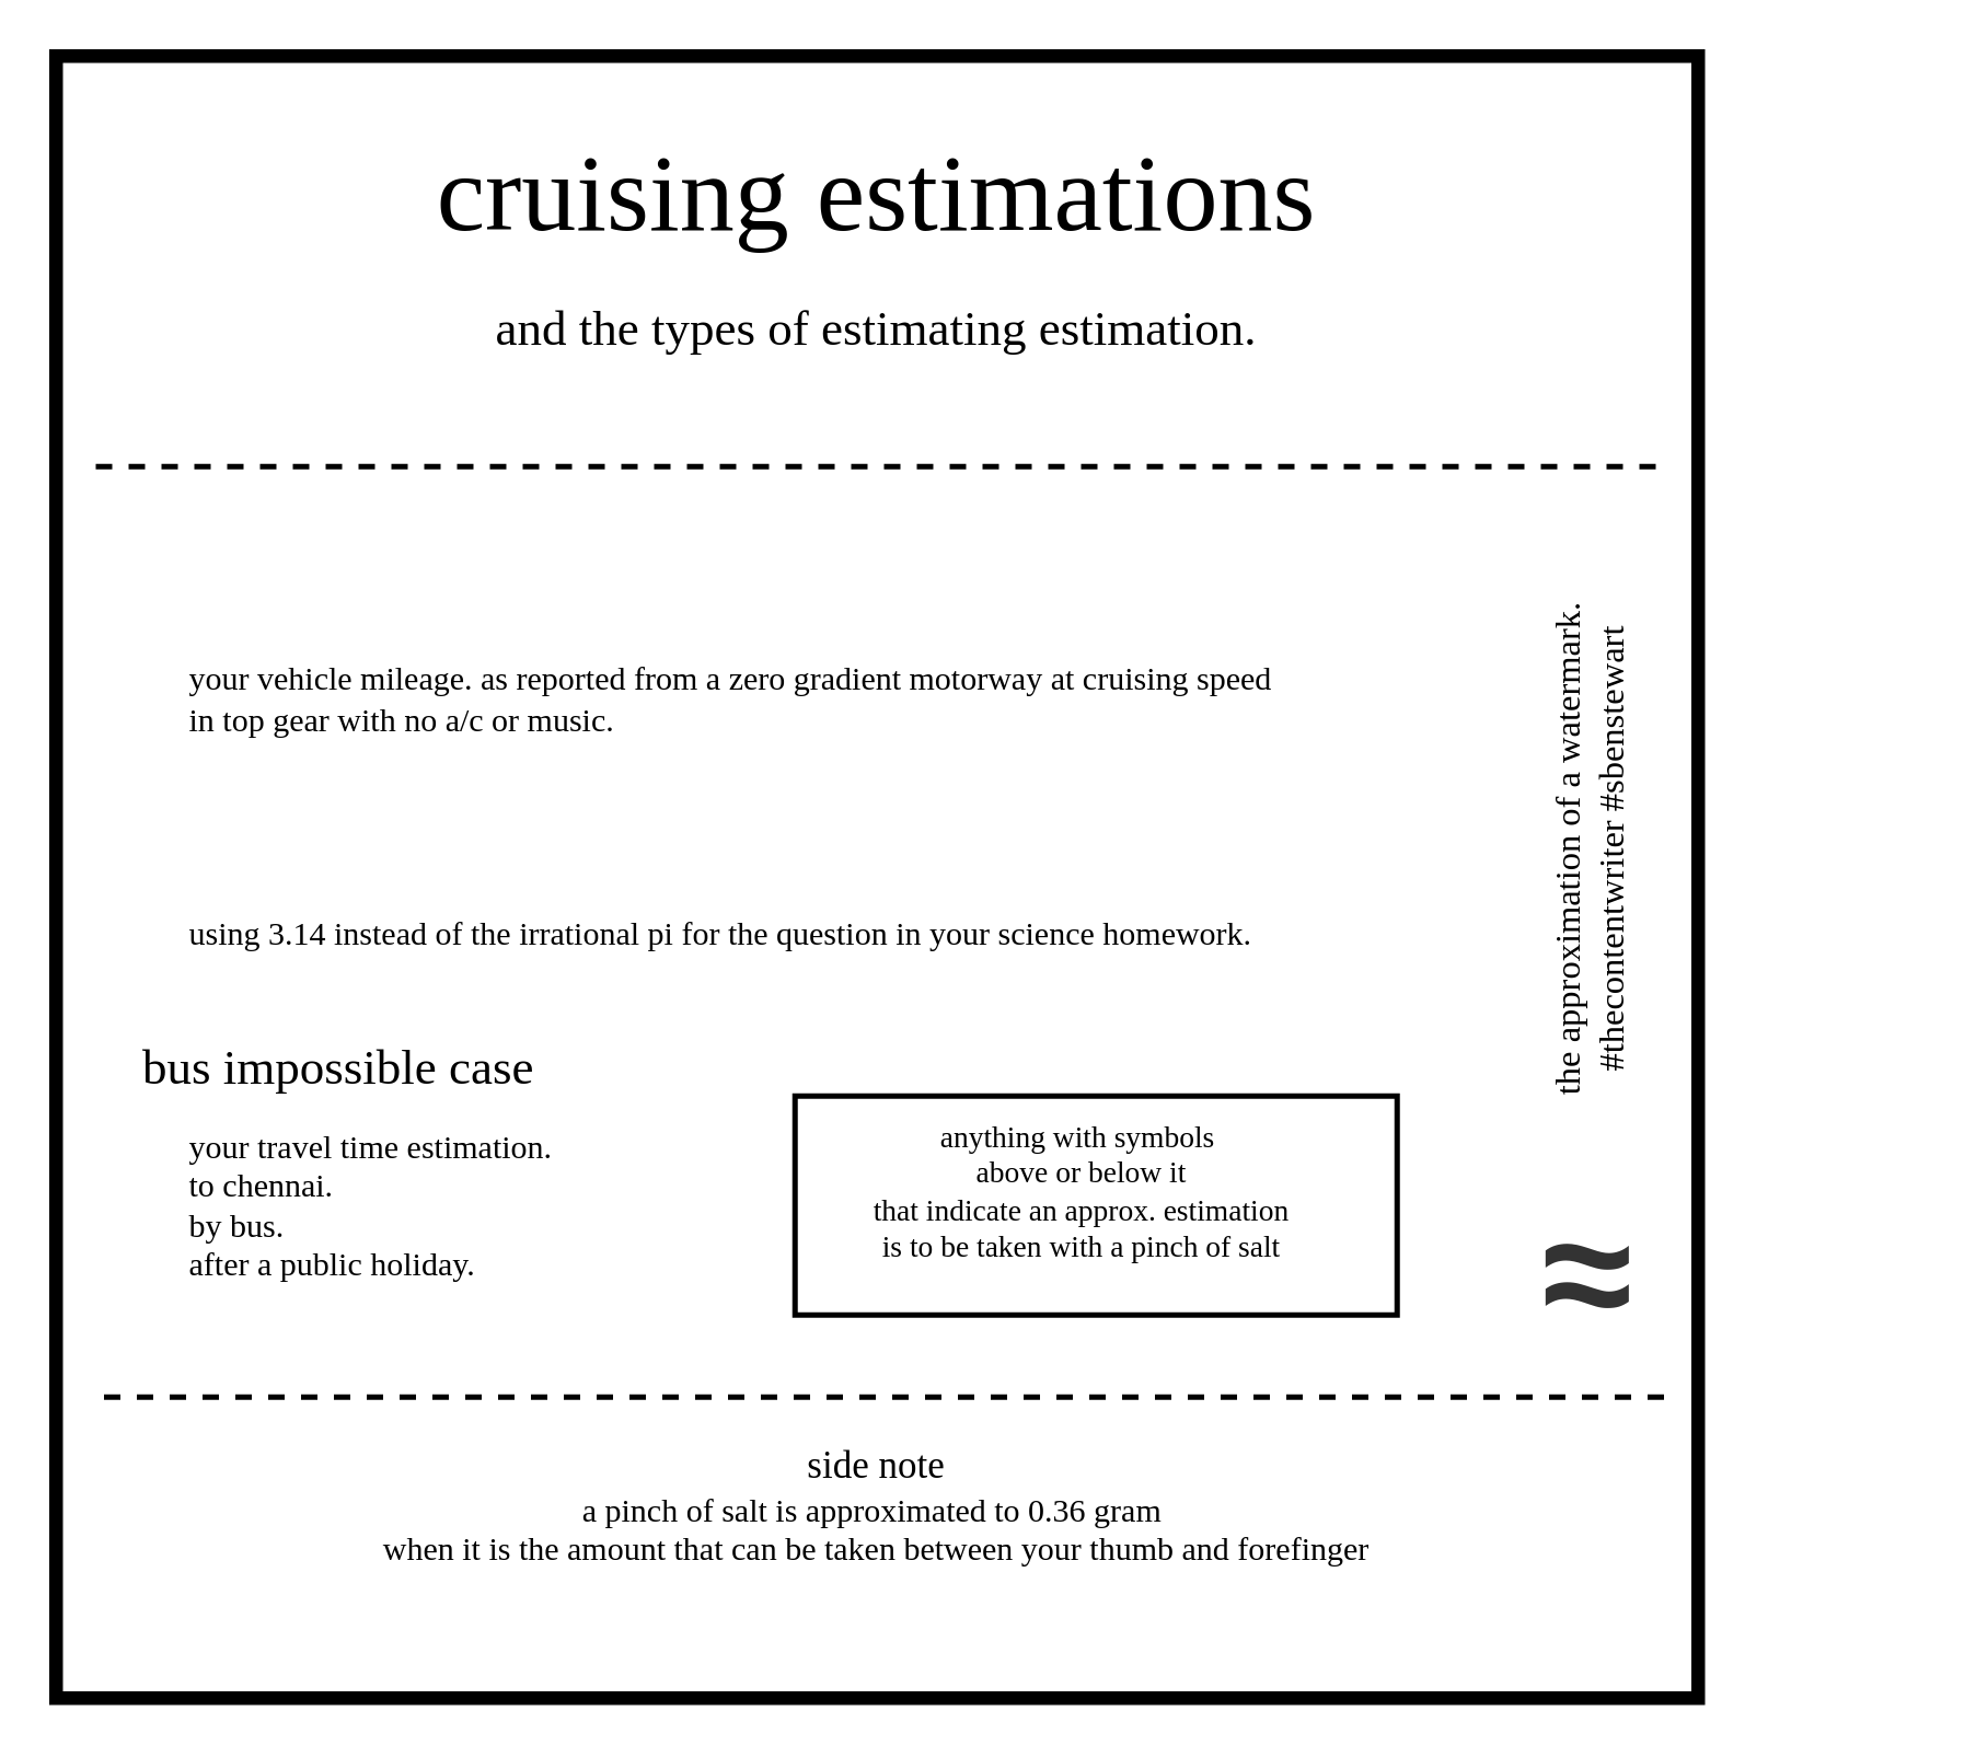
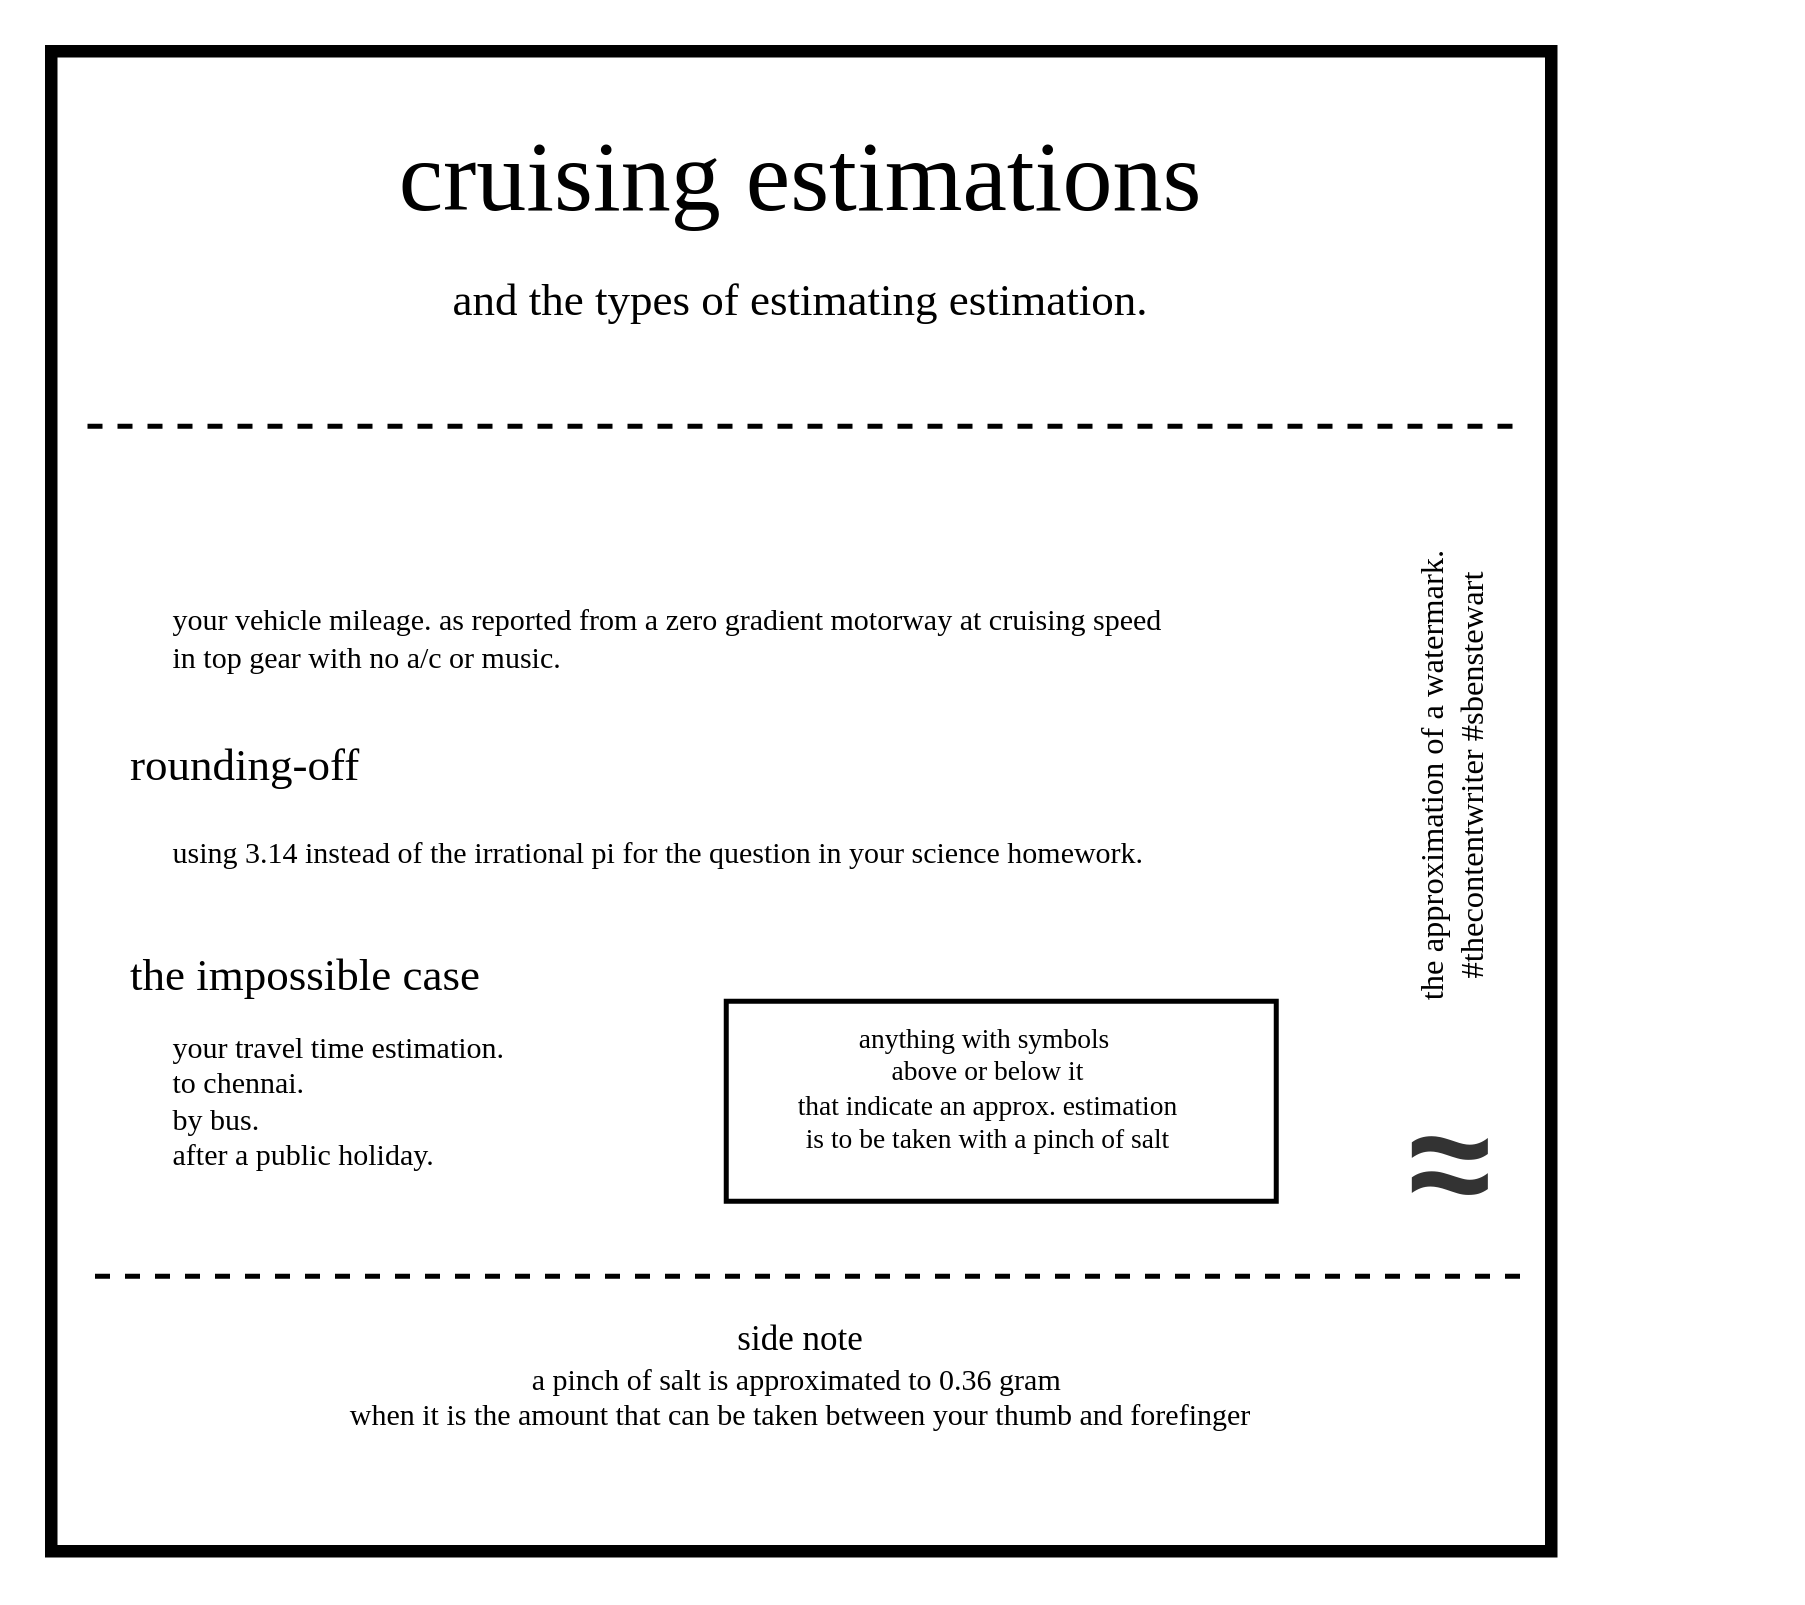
  <mxCell id="0" />
  <mxCell id="1" parent="0" />
  <mxCell id="2" value="" style="whiteSpace=wrap;html=1;aspect=fixed;strokeWidth=5;" parent="1" vertex="1"><mxGeometry x="20" y="20" width="600" height="600" as="geometry" /></mxCell>
  <mxCell id="3" value="" style="rounded=0;whiteSpace=wrap;html=1;fillColor=none;strokeWidth=2;" vertex="1" parent="1"><mxGeometry x="290" y="400" width="220" height="80" as="geometry" /></mxCell>
  <mxCell id="4" value="&lt;font face=&quot;xkcd&quot;&gt;&lt;span style=&quot;font-size: 40px&quot;&gt;cruising&amp;nbsp;estimations&lt;/span&gt;&lt;br&gt;&lt;/font&gt;" style="text;html=1;strokeColor=none;fillColor=none;align=center;verticalAlign=middle;whiteSpace=wrap;rounded=0;" parent="1" vertex="1"><mxGeometry x="110" y="60" width="420" height="20" as="geometry" /></mxCell>
  <mxCell id="5" value="&lt;font face=&quot;xkcd&quot;&gt;&lt;span style=&quot;font-size: 18px&quot;&gt;and the types of estimating estimation.&lt;/span&gt;&lt;br&gt;&lt;/font&gt;" style="text;html=1;strokeColor=none;fillColor=none;align=center;verticalAlign=middle;whiteSpace=wrap;rounded=0;" parent="1" vertex="1"><mxGeometry x="80" y="110" width="480" height="20" as="geometry" /></mxCell>
  <mxCell id="6" value="" style="endArrow=none;dashed=1;html=1;strokeWidth=2;" parent="1" edge="1"><mxGeometry width="50" height="50" relative="1" as="geometry"><mxPoint x="604.5" y="170" as="sourcePoint" /><mxPoint x="29.5" y="170" as="targetPoint" /></mxGeometry></mxCell>
  <mxCell id="7" value="" style="endArrow=none;dashed=1;html=1;strokeWidth=2;" parent="1" edge="1"><mxGeometry width="50" height="50" relative="1" as="geometry"><mxPoint x="607.5" y="510" as="sourcePoint" /><mxPoint x="32.5" y="510" as="targetPoint" /></mxGeometry></mxCell>
  <mxCell id="8" value="&lt;font face=&quot;xkcd&quot;&gt;&lt;span style=&quot;font-size: 14px&quot;&gt;side note&lt;br&gt;&lt;/span&gt;&lt;/font&gt;&lt;font face=&quot;xkcd&quot;&gt;a pinch of salt is approximated&amp;nbsp;to 0.36 gram&amp;nbsp;&lt;br&gt;when it is the amount that can be taken between your thumb and forefinger&lt;br&gt;&lt;/font&gt;" style="text;html=1;strokeColor=none;fillColor=none;align=center;verticalAlign=middle;whiteSpace=wrap;rounded=0;" parent="1" vertex="1"><mxGeometry x="60" y="540" width="520" height="20" as="geometry" /></mxCell>
  <mxCell id="9" style="edgeStyle=orthogonalEdgeStyle;rounded=0;orthogonalLoop=1;jettySize=auto;html=1;exitX=0.5;exitY=1;exitDx=0;exitDy=0;strokeWidth=2;" parent="1" edge="1"><mxGeometry relative="1" as="geometry"><mxPoint x="471" y="381" as="sourcePoint" /><mxPoint x="471" y="381" as="targetPoint" /></mxGeometry></mxCell>
  <mxCell id="10" value="&lt;font face=&quot;xkcd&quot; size=&quot;1&quot;&gt;&lt;div style=&quot;font-size: 12px&quot;&gt;your vehicle mileage. as reported from a zero gradient motorway at cruising speed in top gear with no a/c or music.&lt;/div&gt;&lt;/font&gt;" style="text;html=1;strokeColor=none;fillColor=none;align=left;verticalAlign=middle;whiteSpace=wrap;rounded=0;" parent="1" vertex="1"><mxGeometry x="67" y="230" width="407" height="50" as="geometry" /></mxCell>
  <mxCell id="11" value="&lt;font face=&quot;xkcd&quot; style=&quot;font-size: 13px&quot;&gt;&lt;span&gt;the approximation of a watermark.&lt;br&gt;&lt;/span&gt;#thecontentwriter #sbenstewart&lt;br&gt;&lt;/font&gt;" style="text;html=1;strokeColor=none;fillColor=none;align=center;verticalAlign=middle;whiteSpace=wrap;rounded=0;rotation=-90;" parent="1" vertex="1"><mxGeometry x="460" y="300" width="240" height="20" as="geometry" /></mxCell>
  <mxCell id="12" value="&lt;b style=&quot;color: rgb(51 , 51 , 51) ; font-family: , , &amp;#34;segoe ui&amp;#34; , &amp;#34;roboto&amp;#34; , , &amp;#34;ubuntu&amp;#34; , &amp;#34;cantarell&amp;#34; , &amp;#34;helvetica neue&amp;#34; , sans-serif ; text-align: left&quot;&gt;&lt;font style=&quot;font-size: 60px&quot;&gt;≈&lt;/font&gt;&lt;/b&gt;&lt;font face=&quot;xkcd&quot;&gt;&lt;br&gt;&lt;/font&gt;" style="text;html=1;strokeColor=none;fillColor=none;align=center;verticalAlign=middle;whiteSpace=wrap;rounded=0;" vertex="1" parent="1"><mxGeometry x="555" y="455" width="50" height="20" as="geometry" /></mxCell>
+ <mxCell id="13" value="&lt;font face=&quot;xkcd&quot;&gt;&lt;span style=&quot;font-size: 18px&quot;&gt;rounding-off&lt;/span&gt;&lt;br&gt;&lt;/font&gt;" style="text;html=1;strokeColor=none;fillColor=none;align=left;verticalAlign=middle;whiteSpace=wrap;rounded=0;" vertex="1" parent="1"><mxGeometry x="50" y="296" width="140" height="20" as="geometry" /></mxCell>
  <mxCell id="14" value="&lt;font face=&quot;xkcd&quot; size=&quot;1&quot;&gt;&lt;div style=&quot;font-size: 12px&quot;&gt;using 3.14 instead of the irrational pi for the question in your science homework.&lt;/div&gt;&lt;/font&gt;" style="text;html=1;strokeColor=none;fillColor=none;align=left;verticalAlign=middle;whiteSpace=wrap;rounded=0;" vertex="1" parent="1"><mxGeometry x="67" y="316" width="407" height="50" as="geometry" /></mxCell>
- <mxCell id="15" value="&lt;font face=&quot;xkcd&quot;&gt;&lt;span style=&quot;font-size: 18px&quot;&gt;bus impossible case&lt;/span&gt;&lt;br&gt;&lt;/font&gt;" style="text;html=1;strokeColor=none;fillColor=none;align=left;verticalAlign=middle;whiteSpace=wrap;rounded=0;" vertex="1" parent="1"><mxGeometry x="50" y="380" width="220" height="20" as="geometry" /></mxCell>
+ <mxCell id="15" value="&lt;font face=&quot;xkcd&quot;&gt;&lt;span style=&quot;font-size: 18px&quot;&gt;the impossible case&lt;/span&gt;&lt;br&gt;&lt;/font&gt;" style="text;html=1;strokeColor=none;fillColor=none;align=left;verticalAlign=middle;whiteSpace=wrap;rounded=0;" vertex="1" parent="1"><mxGeometry x="50" y="380" width="220" height="20" as="geometry" /></mxCell>
  <mxCell id="16" value="&lt;font face=&quot;xkcd&quot; size=&quot;1&quot;&gt;&lt;div style=&quot;font-size: 12px&quot;&gt;your travel time estimation.&lt;/div&gt;&lt;div style=&quot;font-size: 12px&quot;&gt;to chennai.&lt;/div&gt;&lt;div style=&quot;font-size: 12px&quot;&gt;by bus.&lt;/div&gt;&lt;div style=&quot;font-size: 12px&quot;&gt;after a public holiday.&lt;/div&gt;&lt;/font&gt;" style="text;html=1;strokeColor=none;fillColor=none;align=left;verticalAlign=middle;whiteSpace=wrap;rounded=0;" vertex="1" parent="1"><mxGeometry x="67" y="415" width="203" height="50" as="geometry" /></mxCell>
  <mxCell id="17" value="&lt;font face=&quot;xkcd&quot; style=&quot;font-size: 11px&quot;&gt;&lt;div&gt;&lt;span&gt;anything with symbols&amp;nbsp;&lt;/span&gt;&lt;/div&gt;&lt;div&gt;&lt;span&gt;above or below it&lt;/span&gt;&lt;br&gt;&lt;span&gt;that indicate an approx. estimation&lt;/span&gt;&lt;br&gt;&lt;span&gt;is to be taken with a pinch of salt&lt;/span&gt;&lt;br&gt;&lt;/div&gt;&lt;/font&gt;" style="text;html=1;strokeColor=none;fillColor=none;align=center;verticalAlign=middle;whiteSpace=wrap;rounded=0;" vertex="1" parent="1"><mxGeometry x="270" y="410" width="250" height="50" as="geometry" /></mxCell>
